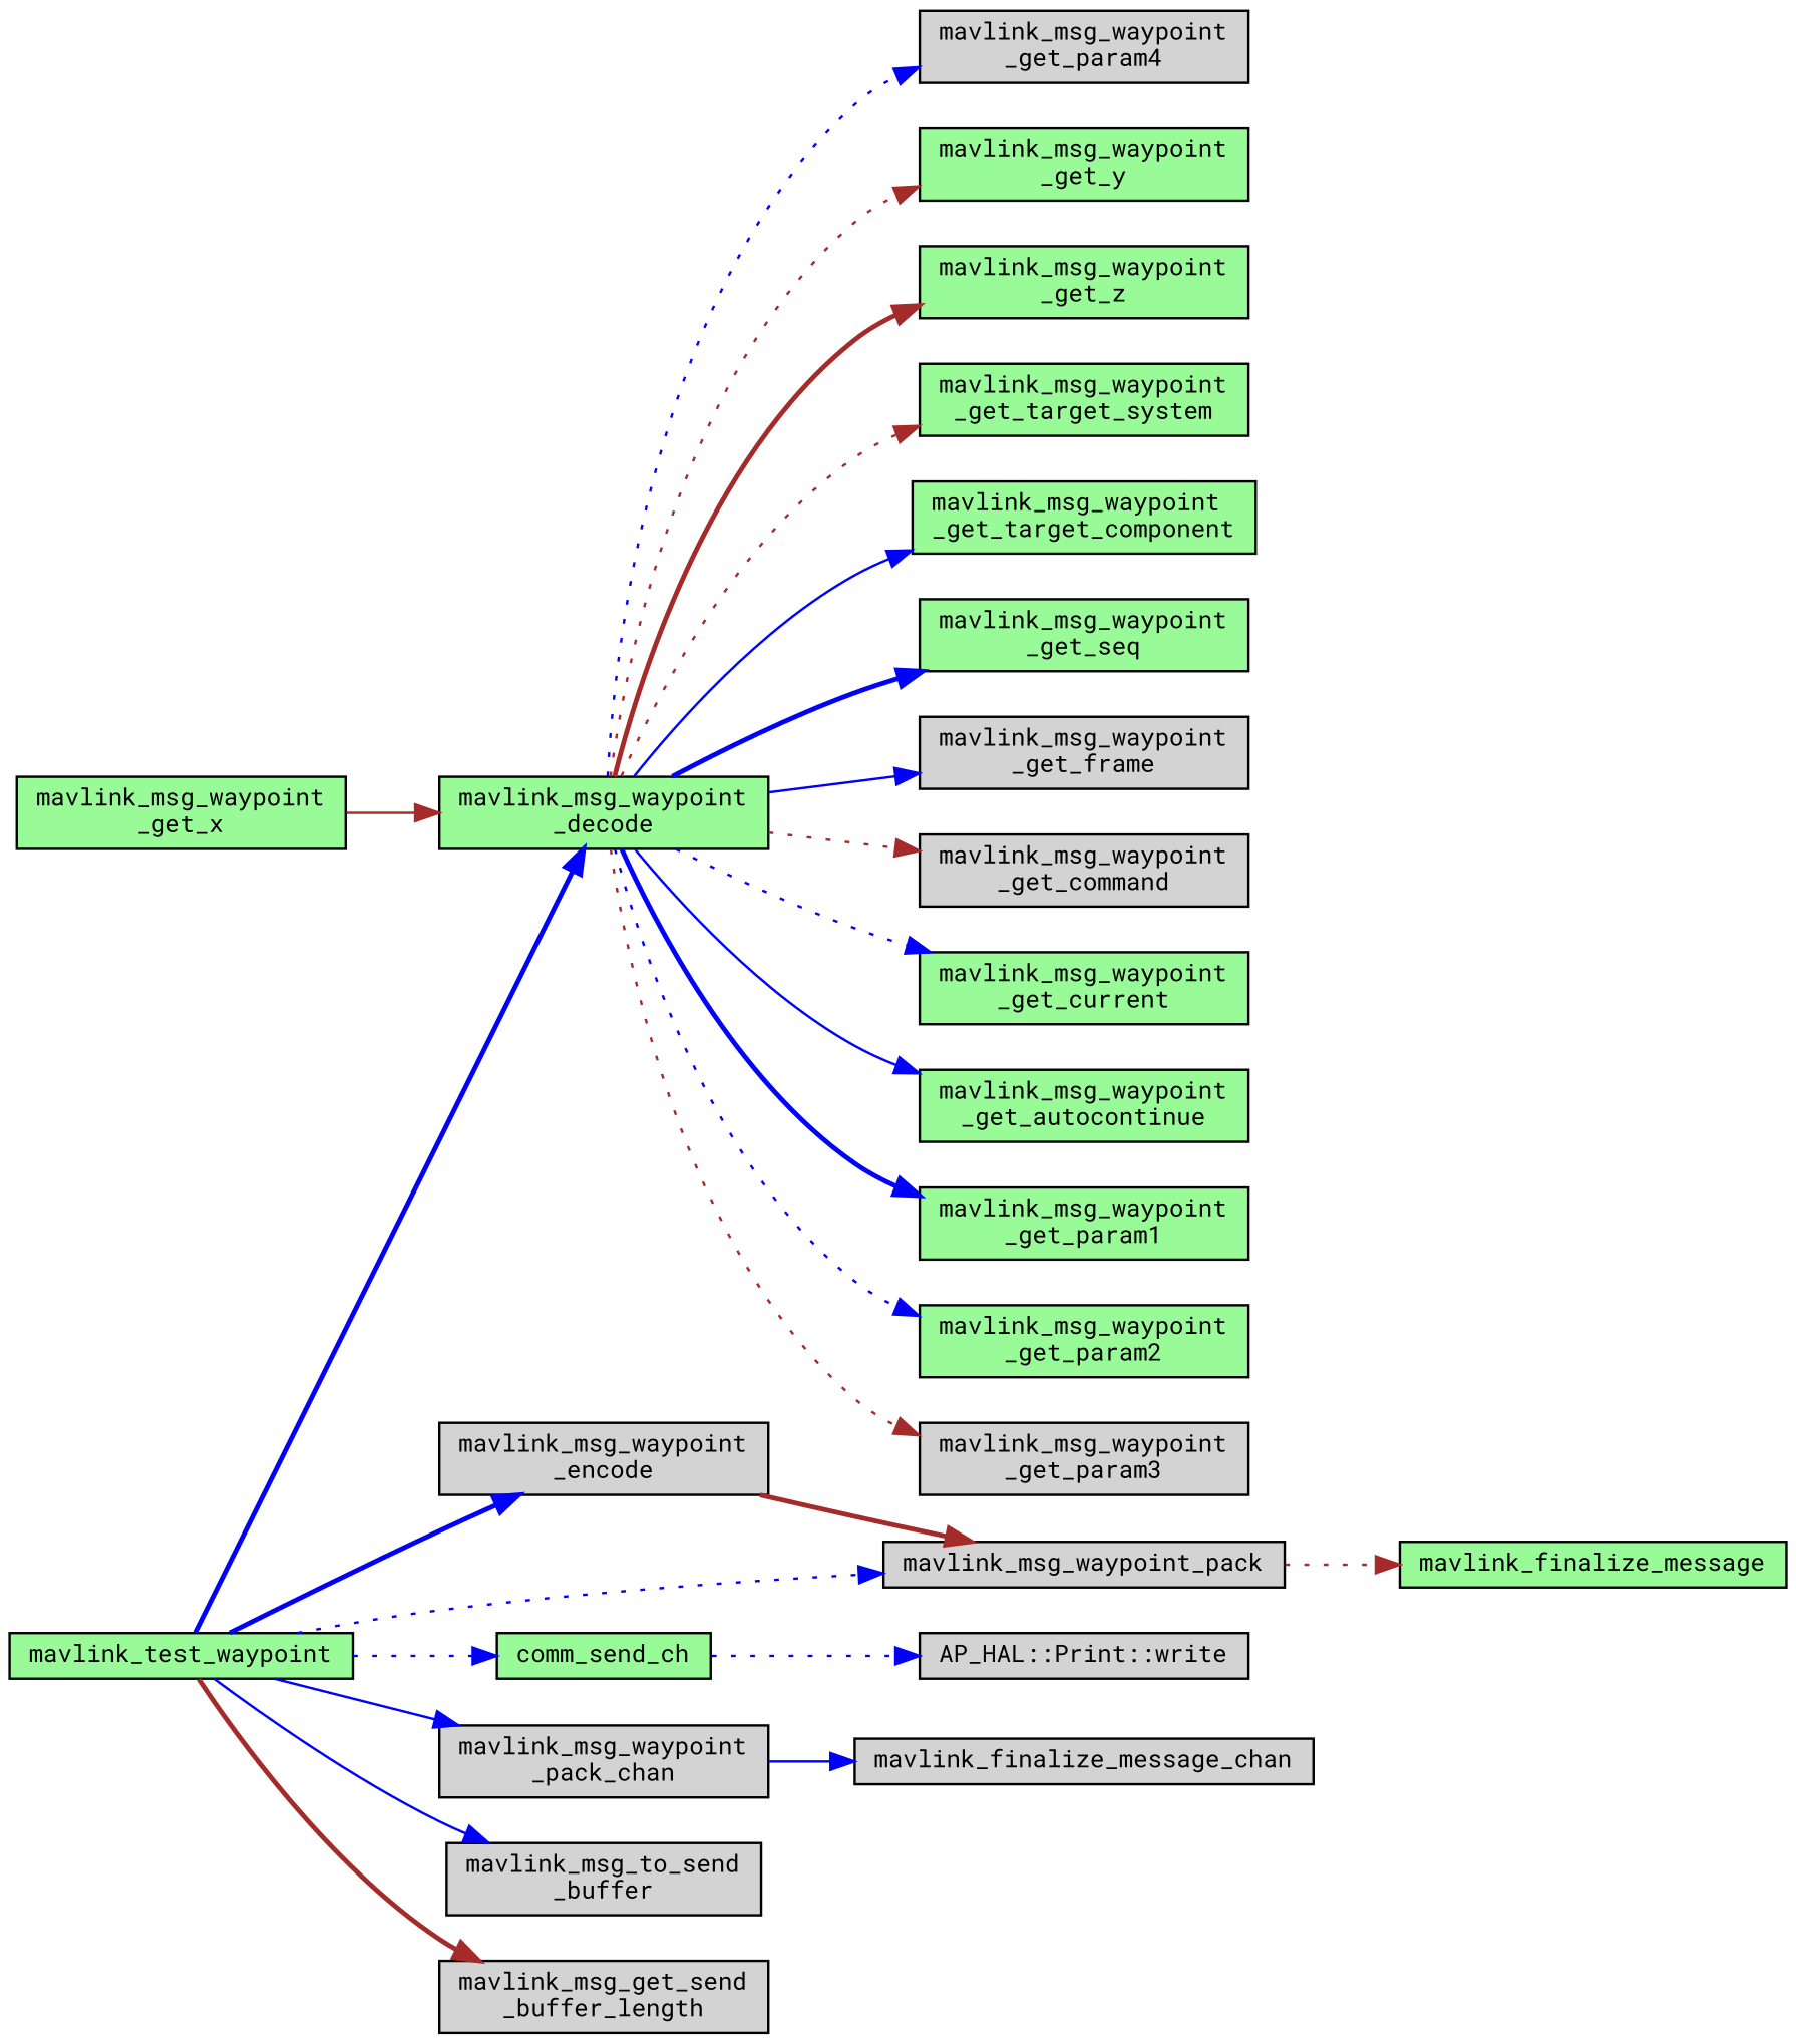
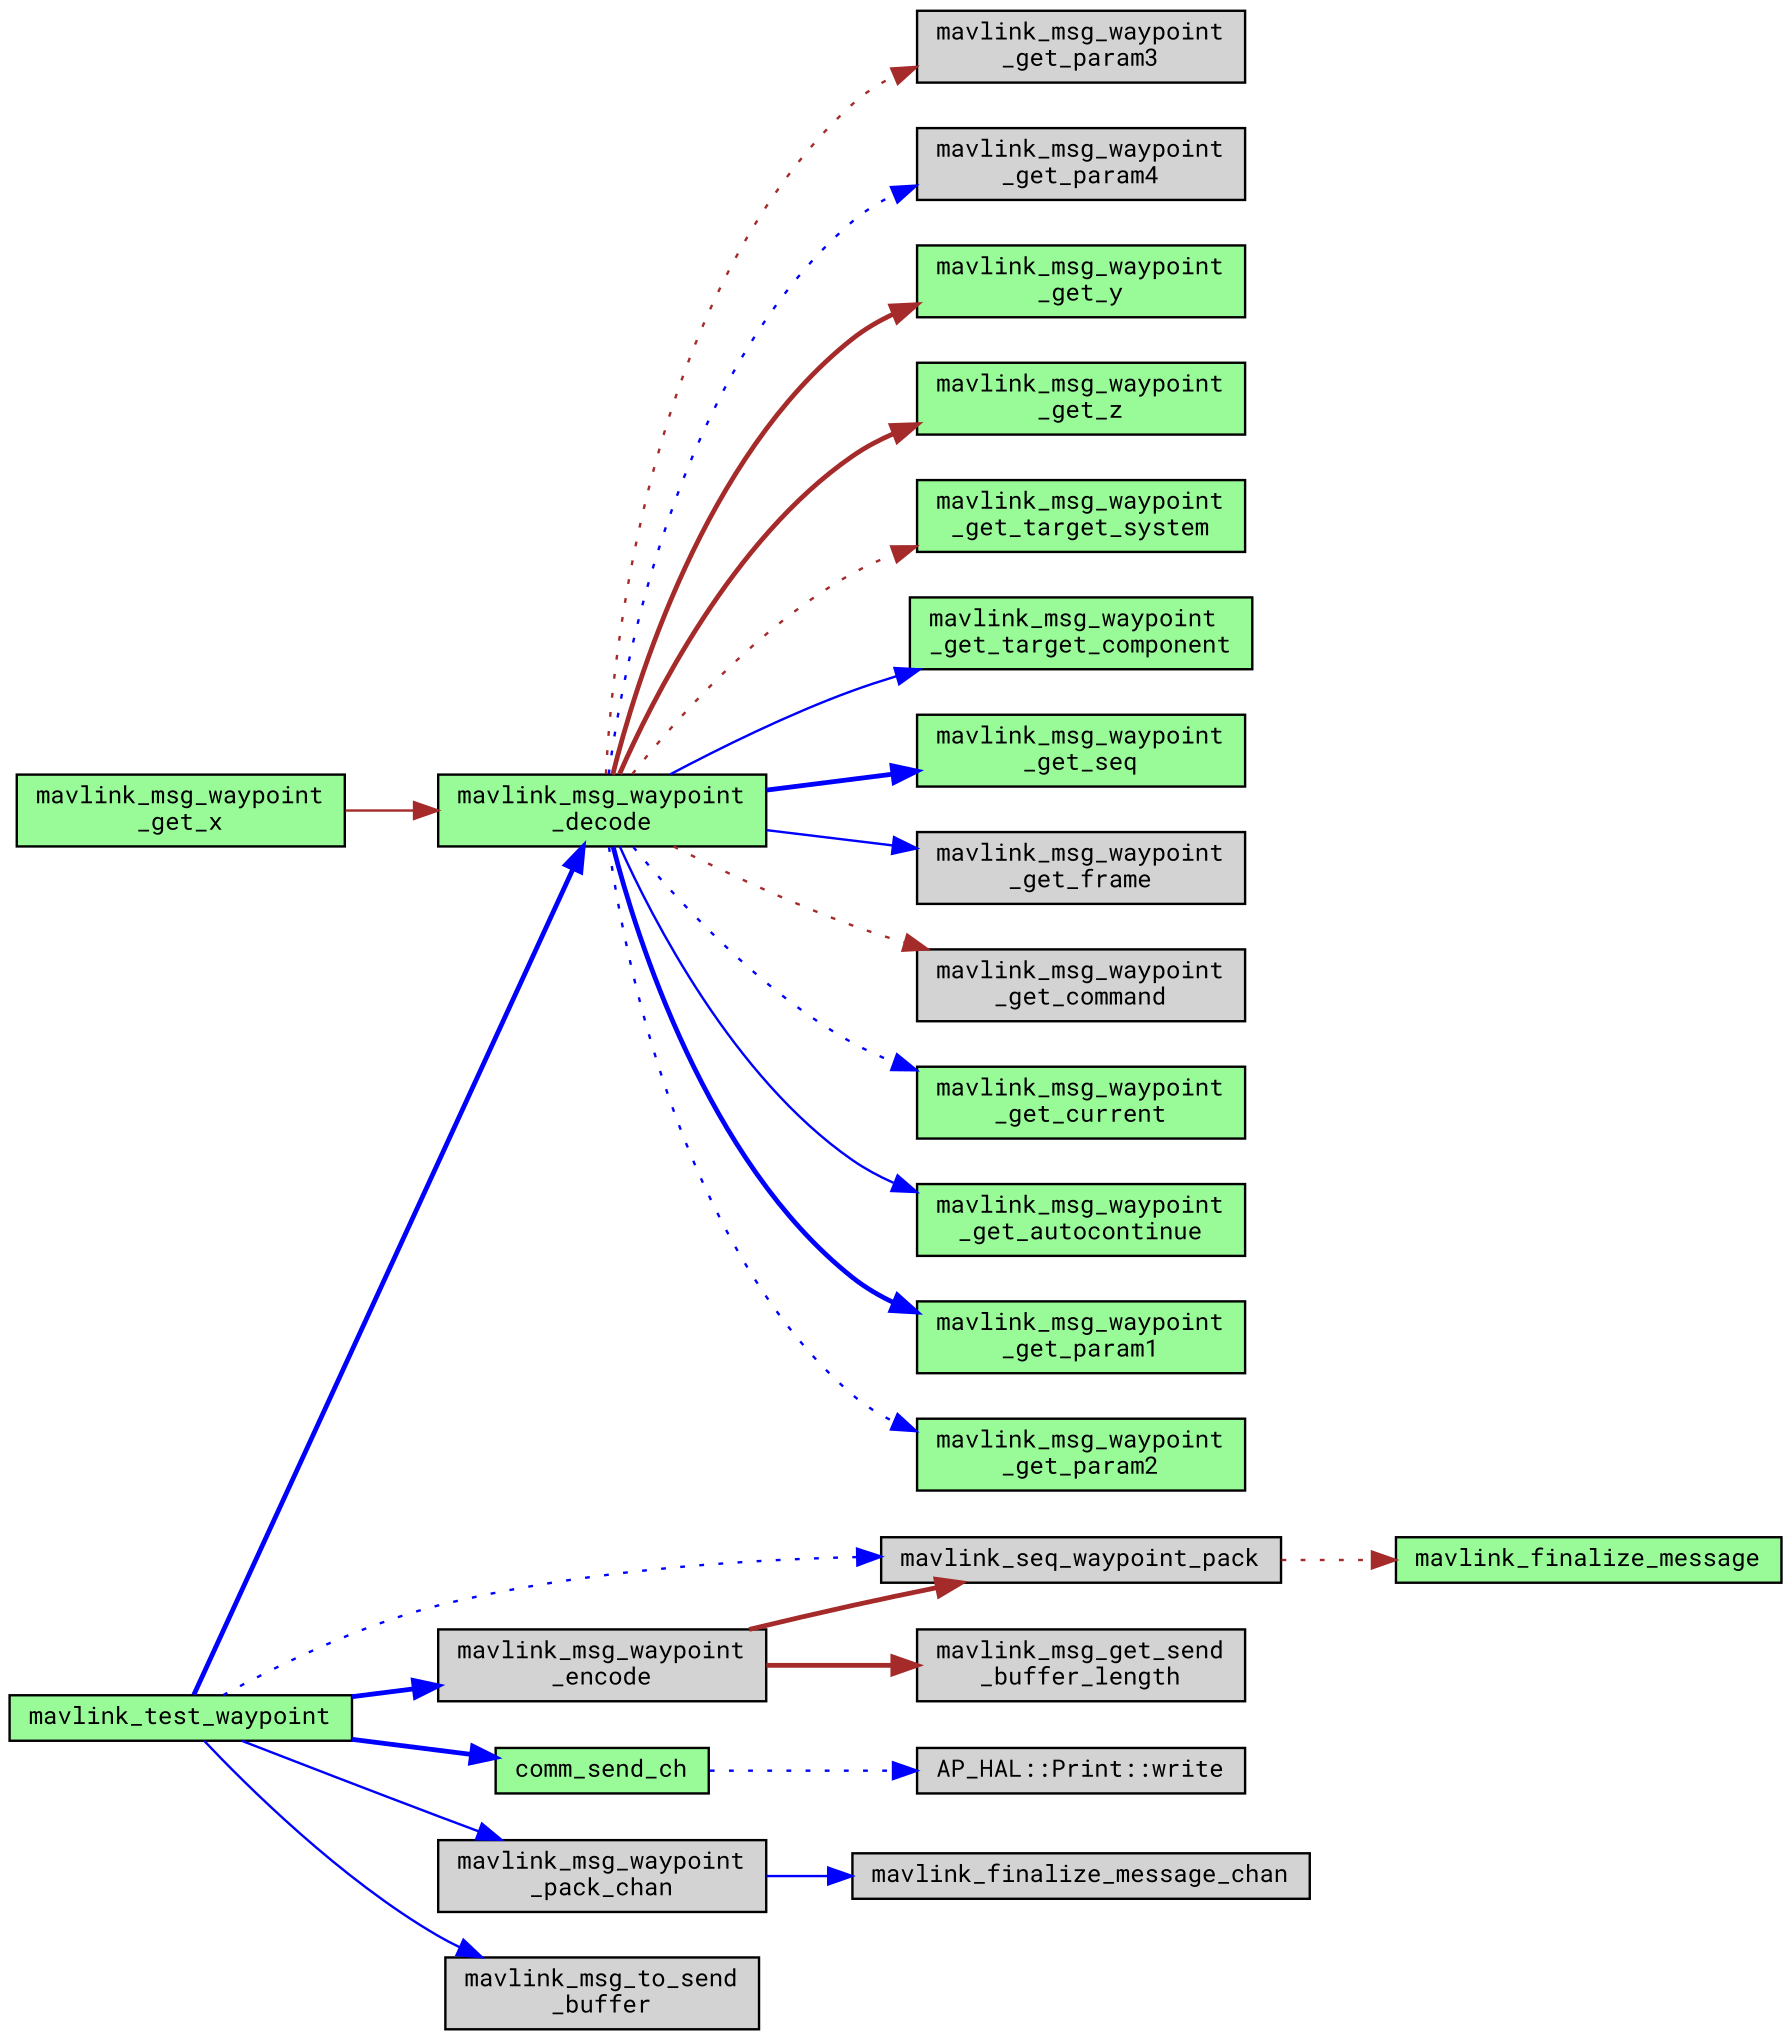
  digraph {
    fontname="Roboto Mono"
    rankdir=LR
    node [color=black fillcolor=palegreen fontname="Roboto Mono" fontsize=10 shape=record style=filled]
    edge [color=blue fontname="Roboto Mono" fontsize=10 labelfontname=Helvetica labelfontsize=10 style=dotted]
    n1 [fontcolor=black height=0.2 label=mavlink_test_waypoint width=0.4]
    n2 [fillcolor=lightgrey height=0.2 label="mavlink_msg_waypoint\l_encode" width=0.4]
-   n3 [fillcolor=lightgrey height=0.2 label=mavlink_msg_waypoint_pack width=0.4]
+   n3 [fillcolor=lightgrey height=0.2 label=mavlink_seq_waypoint_pack width=0.4]
    n4 [height=0.2 label="mavlink_msg_waypoint\l_decode" width=0.4]
    n5 [fillcolor=lightgrey height=0.2 label="mavlink_msg_waypoint\l_pack_chan" width=0.4]
    n6 [fillcolor=lightgrey height=0.2 label="mavlink_msg_to_send\l_buffer" width=0.4]
    n7 [fillcolor=lightgrey height=0.2 label="mavlink_msg_get_send\l_buffer_length" width=0.4]
    n8 [height=0.2 label=comm_send_ch width=0.4]
    n9 [height=0.2 label=mavlink_finalize_message width=0.4]
    n10 [height=0.2 label="mavlink_msg_waypoint\l_get_target_system" width=0.4]
    n11 [height=0.2 label="mavlink_msg_waypoint\l_get_target_component" width=0.4]
    n12 [height=0.2 label="mavlink_msg_waypoint\l_get_seq" width=0.4]
    n13 [fillcolor=lightgrey height=0.2 label="mavlink_msg_waypoint\l_get_frame" width=0.4]
    n14 [fillcolor=lightgrey height=0.2 label="mavlink_msg_waypoint\l_get_command" width=0.4]
    n15 [height=0.2 label="mavlink_msg_waypoint\l_get_current" width=0.4]
    n16 [height=0.2 label="mavlink_msg_waypoint\l_get_autocontinue" width=0.4]
    n17 [height=0.2 label="mavlink_msg_waypoint\l_get_param1" width=0.4]
    n18 [height=0.2 label="mavlink_msg_waypoint\l_get_param2" width=0.4]
    n19 [fillcolor=lightgrey height=0.2 label="mavlink_msg_waypoint\l_get_param3" width=0.4]
    n20 [fillcolor=lightgrey height=0.2 label="mavlink_msg_waypoint\l_get_param4" width=0.4]
    n21 [height=0.2 label="mavlink_msg_waypoint\l_get_y" width=0.4]
    n22 [height=0.2 label="mavlink_msg_waypoint\l_get_z" width=0.4]
    n23 [fillcolor=lightgrey height=0.2 label=mavlink_finalize_message_chan width=0.4]
    n24 [fillcolor=lightgrey height=0.2 label="AP_HAL::Print::write" width=0.4]
    n25 [height=0.2 label="mavlink_msg_waypoint\l_get_x" width=0.4]
    n1 -> n2 [style=bold]
    n1 -> n3
    n1 -> n4 [style=bold]
    n1 -> n5 [style=solid]
    n1 -> n6 [style=solid]
-   n1 -> n7 [color=brown style=bold]
-   n1 -> n8
+   n2 -> n7 [color=brown style=bold]
+   n1 -> n8 [style=bold]
    n2 -> n3 [color=brown style=bold]
    n3 -> n9 [color=brown]
    n4 -> n10 [color=brown]
    n4 -> n11 [style=solid]
    n4 -> n12 [style=bold]
    n4 -> n13 [style=solid]
    n4 -> n14 [color=brown]
    n4 -> n15
    n4 -> n16 [style=solid]
    n4 -> n17 [style=bold]
    n4 -> n18
    n4 -> n19 [color=brown]
    n4 -> n20
-   n4 -> n21 [color=brown]
+   n4 -> n21 [color=brown style=bold]
    n4 -> n22 [color=brown style=bold]
    n5 -> n23 [style=solid]
    n8 -> n24
    n25 -> n4 [color=brown style=solid]
  }
